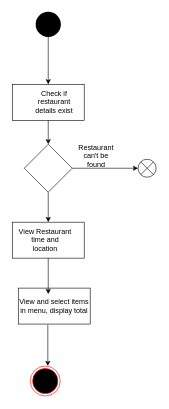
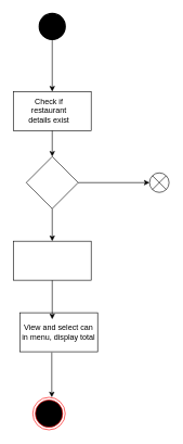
  <mxCell id="0" />
  <mxCell id="1" parent="0" />
  <mxCell id="2" value="" style="rounded=0;whiteSpace=wrap;html=1;" vertex="1" parent="1"><mxGeometry x="20" y="140" width="120" height="60" as="geometry" /></mxCell>
  <mxCell id="3" value="" style="shape=ellipse;html=1;fillColor=#000000;strokeWidth=2;verticalLabelPosition=bottom;verticalAlignment=top;perimeter=ellipsePerimeter;" vertex="1" parent="1"><mxGeometry x="60" y="20" width="40" height="40" as="geometry" /></mxCell>
- <mxCell id="4" value="Check if restaurant details exist" style="text;html=1;strokeColor=none;fillColor=none;align=center;verticalAlign=middle;whiteSpace=wrap;rounded=0;" vertex="1" parent="1"><mxGeometry x="55" y="145" width="70" height="50" as="geometry" /></mxCell>
+ <mxCell id="4" value="Check if restaurant details exist" style="text;html=1;strokeColor=none;fillColor=none;align=center;verticalAlign=middle;whiteSpace=wrap;rounded=0;" vertex="1" parent="1"><mxGeometry x="40" y="145" width="70" height="50" as="geometry" /></mxCell>
  <mxCell id="5" value="" style="rhombus;whiteSpace=wrap;html=1;" vertex="1" parent="1"><mxGeometry x="40" y="240" width="80" height="80" as="geometry" /></mxCell>
  <mxCell id="6" value="" style="endArrow=classic;html=1;exitX=0.5;exitY=1;exitDx=0;exitDy=0;entryX=0.5;entryY=0;entryDx=0;entryDy=0;" edge="1" parent="1" source="2" target="5"><mxGeometry width="50" height="50" relative="1" as="geometry"><mxPoint x="80" y="200" as="sourcePoint" /><mxPoint x="390" y="190" as="targetPoint" /></mxGeometry></mxCell>
  <mxCell id="7" value="&lt;br&gt;" style="text;html=1;strokeColor=none;fillColor=none;align=center;verticalAlign=middle;whiteSpace=wrap;rounded=0;" vertex="1" parent="1"><mxGeometry x="60" y="270" width="40" height="20" as="geometry" /></mxCell>
  <mxCell id="8" value="" style="endArrow=classic;html=1;exitX=1;exitY=0.5;exitDx=0;exitDy=0;" edge="1" parent="1" source="5"><mxGeometry width="50" height="50" relative="1" as="geometry"><mxPoint x="340" y="230" as="sourcePoint" /><mxPoint x="230" y="280" as="targetPoint" /></mxGeometry></mxCell>
- <mxCell id="9" value="Restaurant can't be found" style="text;html=1;strokeColor=none;fillColor=none;align=center;verticalAlign=middle;whiteSpace=wrap;rounded=0;" vertex="1" parent="1"><mxGeometry x="140" y="250" width="40" height="20" as="geometry" /></mxCell>
  <mxCell id="10" value="" style="shape=sumEllipse;perimeter=ellipsePerimeter;whiteSpace=wrap;html=1;backgroundOutline=1;" vertex="1" parent="1"><mxGeometry x="230" y="265" width="30" height="30" as="geometry" /></mxCell>
  <mxCell id="11" value="" style="endArrow=classic;html=1;exitX=0.5;exitY=1;exitDx=0;exitDy=0;entryX=0.5;entryY=0;entryDx=0;entryDy=0;" edge="1" parent="1" source="3" target="2"><mxGeometry width="50" height="50" relative="1" as="geometry"><mxPoint x="340" y="210" as="sourcePoint" /><mxPoint x="80" y="120" as="targetPoint" /></mxGeometry></mxCell>
  <mxCell id="12" value="" style="endArrow=classic;html=1;exitX=0.5;exitY=1;exitDx=0;exitDy=0;entryX=0.5;entryY=0;entryDx=0;entryDy=0;" edge="1" parent="1" source="5" target="17"><mxGeometry width="50" height="50" relative="1" as="geometry"><mxPoint x="340" y="210" as="sourcePoint" /><mxPoint x="80" y="350" as="targetPoint" /></mxGeometry></mxCell>
  <mxCell id="13" value="" style="rounded=0;whiteSpace=wrap;html=1;" vertex="1" parent="1"><mxGeometry x="30" y="480" width="120" height="60" as="geometry" /></mxCell>
- <mxCell id="14" value="View and select items in menu, display total" style="text;html=1;strokeColor=none;fillColor=none;align=center;verticalAlign=middle;whiteSpace=wrap;rounded=0;" vertex="1" parent="1"><mxGeometry x="30" y="500" width="120" height="20" as="geometry" /></mxCell>
+ <mxCell id="14" value="View and select can in menu, display total" style="text;html=1;strokeColor=none;fillColor=none;align=center;verticalAlign=middle;whiteSpace=wrap;rounded=0;" vertex="1" parent="1"><mxGeometry x="30" y="500" width="120" height="20" as="geometry" /></mxCell>
  <mxCell id="15" value="" style="endArrow=classic;html=1;" edge="1" parent="1"><mxGeometry width="50" height="50" relative="1" as="geometry"><mxPoint x="79.29" y="541" as="sourcePoint" /><mxPoint x="79.29" y="610" as="targetPoint" /></mxGeometry></mxCell>
  <mxCell id="16" value="" style="ellipse;html=1;shape=endState;fillColor=#000000;strokeColor=#ff0000;" vertex="1" parent="1"><mxGeometry x="50" y="610" width="50" height="50" as="geometry" /></mxCell>
  <mxCell id="17" value="" style="rounded=0;whiteSpace=wrap;html=1;" vertex="1" parent="1"><mxGeometry x="20" y="370" width="120" height="60" as="geometry" /></mxCell>
  <mxCell id="18" value="" style="endArrow=classic;html=1;exitX=0.5;exitY=1;exitDx=0;exitDy=0;" edge="1" parent="1" source="17"><mxGeometry width="50" height="50" relative="1" as="geometry"><mxPoint x="390" y="550" as="sourcePoint" /><mxPoint x="80" y="490" as="targetPoint" /></mxGeometry></mxCell>
- <mxCell id="19" value="View Restaurant time and location" style="text;html=1;strokeColor=none;fillColor=none;align=center;verticalAlign=middle;whiteSpace=wrap;rounded=0;" vertex="1" parent="1"><mxGeometry x="30" y="390" width="90" height="20" as="geometry" /></mxCell>
